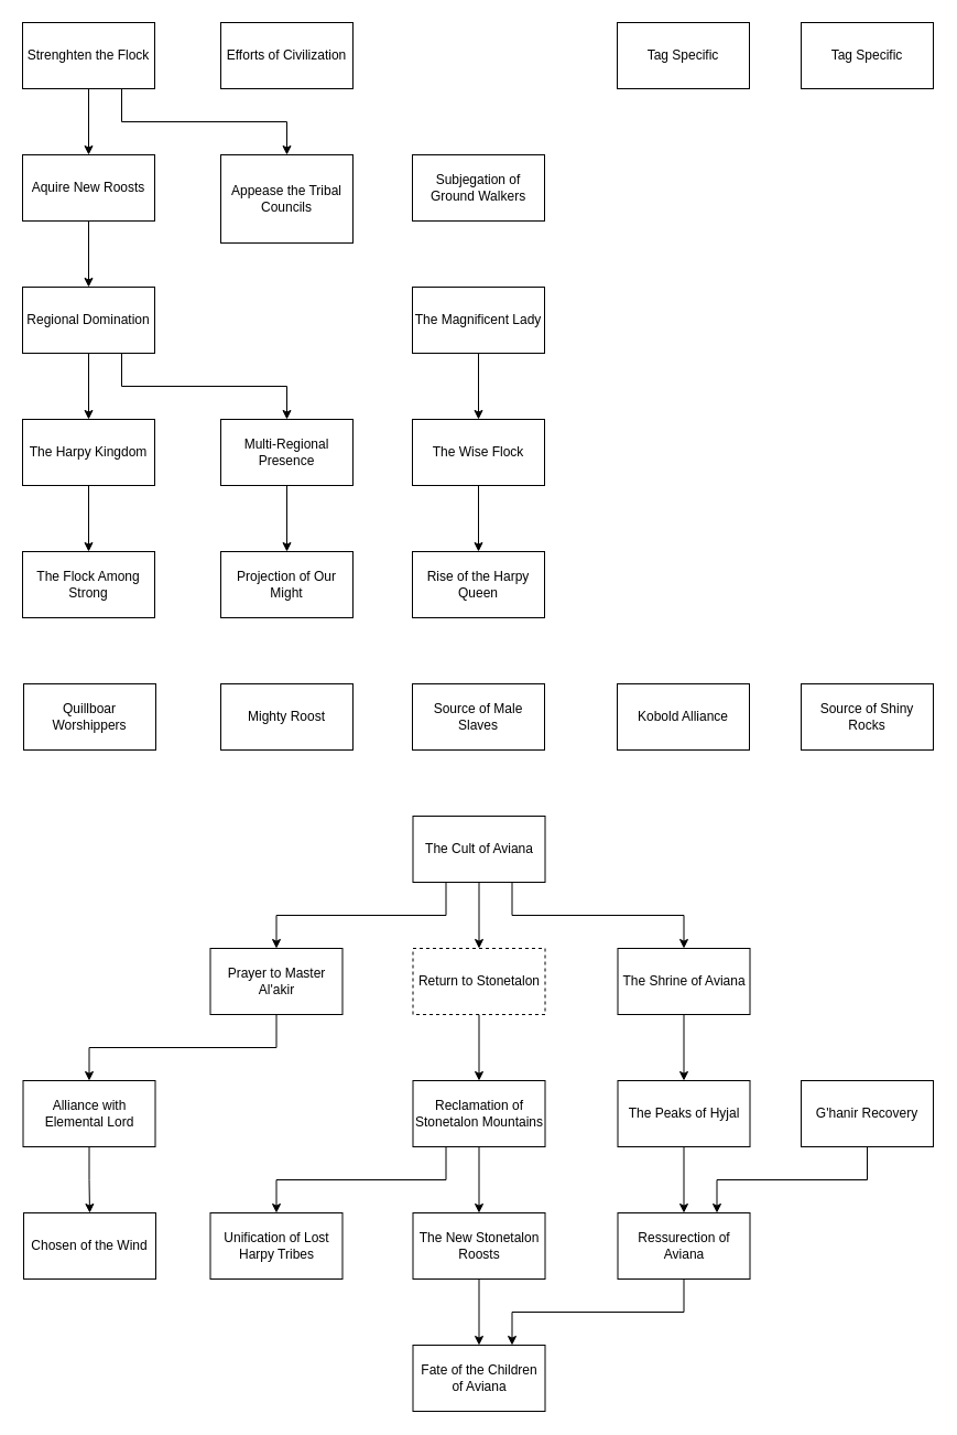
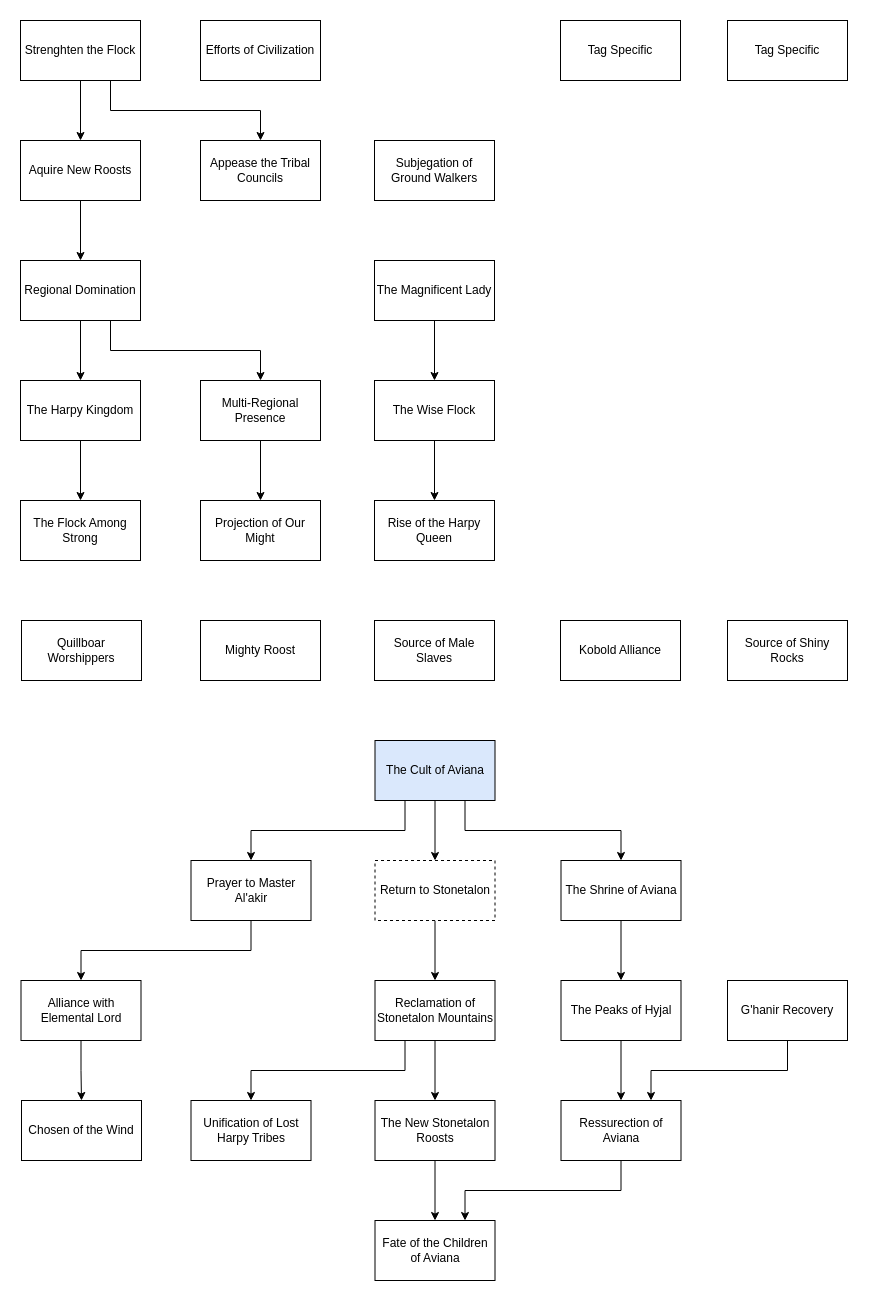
  <mxCell id="0" />
  <mxCell id="1" parent="0" />
  <mxCell id="2" style="edgeStyle=orthogonalEdgeStyle;rounded=0;orthogonalLoop=1;jettySize=auto;html=1;exitX=0.5;exitY=1;exitDx=0;exitDy=0;entryX=0.75;entryY=0;entryDx=0;entryDy=0;" edge="1" parent="1" source="3" target="46"><mxGeometry relative="1" as="geometry" /></mxCell>
  <mxCell id="3" value="G'hanir Recovery" style="rounded=0;whiteSpace=wrap;html=1;" vertex="1" parent="1"><mxGeometry x="727" y="980" width="120" height="60" as="geometry" /></mxCell>
  <mxCell id="4" style="edgeStyle=orthogonalEdgeStyle;rounded=0;orthogonalLoop=1;jettySize=auto;html=1;exitX=0.5;exitY=1;exitDx=0;exitDy=0;" edge="1" parent="1" source="6" target="10"><mxGeometry relative="1" as="geometry" /></mxCell>
  <mxCell id="5" style="edgeStyle=orthogonalEdgeStyle;rounded=0;orthogonalLoop=1;jettySize=auto;html=1;exitX=0.75;exitY=1;exitDx=0;exitDy=0;" edge="1" parent="1" source="6" target="18"><mxGeometry relative="1" as="geometry" /></mxCell>
  <mxCell id="6" value="Strenghten the Flock" style="rounded=0;whiteSpace=wrap;html=1;" vertex="1" parent="1"><mxGeometry width="120" height="60" as="geometry" x="20" y="20" /></mxCell>
  <mxCell id="7" value="Tag Specific" style="rounded=0;whiteSpace=wrap;html=1;" vertex="1" parent="1"><mxGeometry x="560" width="120" height="60" as="geometry" y="20" /></mxCell>
  <mxCell id="8" value="Tag Specific" style="rounded=0;whiteSpace=wrap;html=1;" vertex="1" parent="1"><mxGeometry x="727" width="120" height="60" as="geometry" y="20" /></mxCell>
  <mxCell id="9" style="edgeStyle=orthogonalEdgeStyle;rounded=0;orthogonalLoop=1;jettySize=auto;html=1;exitX=0.5;exitY=1;exitDx=0;exitDy=0;" edge="1" parent="1" source="10" target="13"><mxGeometry relative="1" as="geometry" /></mxCell>
  <mxCell id="10" value="Aquire New Roosts" style="rounded=0;whiteSpace=wrap;html=1;" vertex="1" parent="1"><mxGeometry y="140" width="120" height="60" as="geometry" x="20" /></mxCell>
  <mxCell id="11" style="edgeStyle=orthogonalEdgeStyle;rounded=0;orthogonalLoop=1;jettySize=auto;html=1;exitX=0.5;exitY=1;exitDx=0;exitDy=0;" edge="1" parent="1" source="13" target="15"><mxGeometry relative="1" as="geometry" /></mxCell>
  <mxCell id="12" style="edgeStyle=orthogonalEdgeStyle;rounded=0;orthogonalLoop=1;jettySize=auto;html=1;exitX=0.75;exitY=1;exitDx=0;exitDy=0;" edge="1" parent="1" source="13" target="17"><mxGeometry relative="1" as="geometry" /></mxCell>
  <mxCell id="13" value="Regional Domination" style="rounded=0;whiteSpace=wrap;html=1;" vertex="1" parent="1"><mxGeometry y="260" width="120" height="60" as="geometry" x="20" /></mxCell>
  <mxCell id="14" style="edgeStyle=orthogonalEdgeStyle;rounded=0;orthogonalLoop=1;jettySize=auto;html=1;exitX=0.5;exitY=1;exitDx=0;exitDy=0;" edge="1" parent="1" source="15" target="19"><mxGeometry relative="1" as="geometry" /></mxCell>
  <mxCell id="15" value="The Harpy Kingdom" style="rounded=0;whiteSpace=wrap;html=1;" vertex="1" parent="1"><mxGeometry y="380" width="120" height="60" as="geometry" x="20" /></mxCell>
  <mxCell id="16" style="edgeStyle=orthogonalEdgeStyle;rounded=0;orthogonalLoop=1;jettySize=auto;html=1;exitX=0.5;exitY=1;exitDx=0;exitDy=0;" edge="1" parent="1" source="17" target="26"><mxGeometry relative="1" as="geometry" /></mxCell>
  <mxCell id="17" value="Multi-Regional Presence" style="rounded=0;whiteSpace=wrap;html=1;" vertex="1" parent="1"><mxGeometry x="200" y="380" width="120" height="60" as="geometry" /></mxCell>
- <mxCell id="18" value="Appease the Tribal Councils" style="rounded=0;whiteSpace=wrap;html=1;" vertex="1" parent="1"><mxGeometry x="200" y="140" width="120" height="80" as="geometry" /></mxCell>
+ <mxCell id="18" value="Appease the Tribal Councils" style="rounded=0;whiteSpace=wrap;html=1;" vertex="1" parent="1"><mxGeometry x="200" y="140" width="120" height="60" as="geometry" /></mxCell>
  <mxCell id="19" value="The Flock Among Strong" style="rounded=0;whiteSpace=wrap;html=1;" vertex="1" parent="1"><mxGeometry y="500" width="120" height="60" as="geometry" x="20" /></mxCell>
  <mxCell id="20" value="Subjegation of Ground Walkers" style="rounded=0;whiteSpace=wrap;html=1;" vertex="1" parent="1"><mxGeometry x="374" y="140" width="120" height="60" as="geometry" /></mxCell>
  <mxCell id="21" style="edgeStyle=orthogonalEdgeStyle;rounded=0;orthogonalLoop=1;jettySize=auto;html=1;exitX=0.5;exitY=1;exitDx=0;exitDy=0;" edge="1" parent="1" source="22" target="24"><mxGeometry relative="1" as="geometry" /></mxCell>
  <mxCell id="22" value="The Magnificent Lady" style="rounded=0;whiteSpace=wrap;html=1;" vertex="1" parent="1"><mxGeometry x="374" y="260" width="120" height="60" as="geometry" /></mxCell>
  <mxCell id="23" style="edgeStyle=orthogonalEdgeStyle;rounded=0;orthogonalLoop=1;jettySize=auto;html=1;exitX=0.5;exitY=1;exitDx=0;exitDy=0;" edge="1" parent="1" source="24" target="25"><mxGeometry relative="1" as="geometry" /></mxCell>
  <mxCell id="24" value="The Wise Flock" style="rounded=0;whiteSpace=wrap;html=1;" vertex="1" parent="1"><mxGeometry x="374" y="380" width="120" height="60" as="geometry" /></mxCell>
  <mxCell id="25" value="Rise of the Harpy Queen" style="rounded=0;whiteSpace=wrap;html=1;" vertex="1" parent="1"><mxGeometry x="374" y="500" width="120" height="60" as="geometry" /></mxCell>
  <mxCell id="26" value="Projection of Our Might" style="rounded=0;whiteSpace=wrap;html=1;" vertex="1" parent="1"><mxGeometry x="200" y="500" width="120" height="60" as="geometry" /></mxCell>
  <mxCell id="27" value="Source of Male Slaves" style="rounded=0;whiteSpace=wrap;html=1;" vertex="1" parent="1"><mxGeometry x="374" y="620" width="120" height="60" as="geometry" /></mxCell>
  <mxCell id="28" style="edgeStyle=orthogonalEdgeStyle;rounded=0;orthogonalLoop=1;jettySize=auto;html=1;exitX=0.25;exitY=1;exitDx=0;exitDy=0;" edge="1" parent="1" source="31" target="37"><mxGeometry relative="1" as="geometry" /></mxCell>
  <mxCell id="29" style="edgeStyle=orthogonalEdgeStyle;rounded=0;orthogonalLoop=1;jettySize=auto;html=1;exitX=0.5;exitY=1;exitDx=0;exitDy=0;" edge="1" parent="1" source="31" target="33"><mxGeometry relative="1" as="geometry" /></mxCell>
  <mxCell id="30" style="edgeStyle=orthogonalEdgeStyle;rounded=0;orthogonalLoop=1;jettySize=auto;html=1;exitX=0.75;exitY=1;exitDx=0;exitDy=0;" edge="1" parent="1" source="31" target="35"><mxGeometry relative="1" as="geometry" /></mxCell>
- <mxCell id="31" value="The Cult of Aviana" style="rounded=0;whiteSpace=wrap;html=1;" vertex="1" parent="1"><mxGeometry x="374.5" y="740" width="120" height="60" as="geometry" /></mxCell>
+ <mxCell id="31" value="The Cult of Aviana" style="rounded=0;whiteSpace=wrap;html=1;fillColor=#dae8fc;" vertex="1" parent="1"><mxGeometry x="374.5" y="740" width="120" height="60" as="geometry" /></mxCell>
  <mxCell id="32" style="edgeStyle=orthogonalEdgeStyle;rounded=0;orthogonalLoop=1;jettySize=auto;html=1;exitX=0.5;exitY=1;exitDx=0;exitDy=0;" edge="1" parent="1" source="33" target="42"><mxGeometry relative="1" as="geometry" /></mxCell>
  <mxCell id="33" value="Return to Stonetalon" style="rounded=0;whiteSpace=wrap;html=1;dashed=1;" vertex="1" parent="1"><mxGeometry x="374.5" y="860" width="120" height="60" as="geometry" /></mxCell>
  <mxCell id="34" style="edgeStyle=orthogonalEdgeStyle;rounded=0;orthogonalLoop=1;jettySize=auto;html=1;exitX=0.5;exitY=1;exitDx=0;exitDy=0;" edge="1" parent="1" source="35" target="39"><mxGeometry relative="1" as="geometry" /></mxCell>
  <mxCell id="35" value="The Shrine of Aviana" style="rounded=0;whiteSpace=wrap;html=1;" vertex="1" parent="1"><mxGeometry x="560.5" y="860" width="120" height="60" as="geometry" /></mxCell>
  <mxCell id="36" style="edgeStyle=orthogonalEdgeStyle;rounded=0;orthogonalLoop=1;jettySize=auto;html=1;exitX=0.5;exitY=1;exitDx=0;exitDy=0;" edge="1" parent="1" source="37" target="48"><mxGeometry relative="1" as="geometry" /></mxCell>
  <mxCell id="37" value="Prayer to Master Al'akir" style="rounded=0;whiteSpace=wrap;html=1;" vertex="1" parent="1"><mxGeometry x="190.5" y="860" width="120" height="60" as="geometry" /></mxCell>
  <mxCell id="38" style="edgeStyle=orthogonalEdgeStyle;rounded=0;orthogonalLoop=1;jettySize=auto;html=1;exitX=0.5;exitY=1;exitDx=0;exitDy=0;" edge="1" parent="1" source="39" target="46"><mxGeometry relative="1" as="geometry" /></mxCell>
  <mxCell id="39" value="The Peaks of Hyjal" style="rounded=0;whiteSpace=wrap;html=1;" vertex="1" parent="1"><mxGeometry x="560.5" y="980" width="120" height="60" as="geometry" /></mxCell>
  <mxCell id="40" style="edgeStyle=orthogonalEdgeStyle;rounded=0;orthogonalLoop=1;jettySize=auto;html=1;exitX=0.5;exitY=1;exitDx=0;exitDy=0;entryX=0.5;entryY=0;entryDx=0;entryDy=0;" edge="1" parent="1" source="42" target="44"><mxGeometry relative="1" as="geometry" /></mxCell>
  <mxCell id="41" style="edgeStyle=orthogonalEdgeStyle;rounded=0;orthogonalLoop=1;jettySize=auto;html=1;exitX=0.25;exitY=1;exitDx=0;exitDy=0;" edge="1" parent="1" source="42" target="51"><mxGeometry relative="1" as="geometry" /></mxCell>
  <mxCell id="42" value="Reclamation of Stonetalon Mountains" style="rounded=0;whiteSpace=wrap;html=1;" vertex="1" parent="1"><mxGeometry x="374.5" y="980" width="120" height="60" as="geometry" /></mxCell>
  <mxCell id="43" style="edgeStyle=orthogonalEdgeStyle;rounded=0;orthogonalLoop=1;jettySize=auto;html=1;exitX=0.5;exitY=1;exitDx=0;exitDy=0;" edge="1" parent="1" source="44" target="50"><mxGeometry relative="1" as="geometry" /></mxCell>
  <mxCell id="44" value="The New Stonetalon Roosts" style="rounded=0;whiteSpace=wrap;html=1;" vertex="1" parent="1"><mxGeometry x="374.5" y="1100" width="120" height="60" as="geometry" /></mxCell>
  <mxCell id="45" style="edgeStyle=orthogonalEdgeStyle;rounded=0;orthogonalLoop=1;jettySize=auto;html=1;exitX=0.5;exitY=1;exitDx=0;exitDy=0;entryX=0.75;entryY=0;entryDx=0;entryDy=0;" edge="1" parent="1" source="46" target="50"><mxGeometry relative="1" as="geometry" /></mxCell>
  <mxCell id="46" value="Ressurection of Aviana" style="rounded=0;whiteSpace=wrap;html=1;" vertex="1" parent="1"><mxGeometry x="560.5" y="1100" width="120" height="60" as="geometry" /></mxCell>
  <mxCell id="47" style="edgeStyle=orthogonalEdgeStyle;rounded=0;orthogonalLoop=1;jettySize=auto;html=1;" edge="1" parent="1" source="48" target="49"><mxGeometry relative="1" as="geometry" /></mxCell>
  <mxCell id="48" value="Alliance with Elemental Lord" style="rounded=0;whiteSpace=wrap;html=1;" vertex="1" parent="1"><mxGeometry x="20.5" y="980" width="120" height="60" as="geometry" /></mxCell>
  <mxCell id="49" value="Chosen of the Wind" style="rounded=0;whiteSpace=wrap;html=1;" vertex="1" parent="1"><mxGeometry x="21" y="1100" width="120" height="60" as="geometry" /></mxCell>
  <mxCell id="50" value="Fate of the Children of Aviana" style="rounded=0;whiteSpace=wrap;html=1;" vertex="1" parent="1"><mxGeometry x="374.5" y="1220" width="120" height="60" as="geometry" /></mxCell>
  <mxCell id="51" value="Unification of Lost Harpy Tribes" style="rounded=0;whiteSpace=wrap;html=1;" vertex="1" parent="1"><mxGeometry x="190.5" y="1100" width="120" height="60" as="geometry" /></mxCell>
  <mxCell id="52" value="Mighty Roost" style="rounded=0;whiteSpace=wrap;html=1;" vertex="1" parent="1"><mxGeometry x="200" y="620" width="120" height="60" as="geometry" /></mxCell>
  <mxCell id="53" value="Quillboar Worshippers" style="rounded=0;whiteSpace=wrap;html=1;" vertex="1" parent="1"><mxGeometry x="21" y="620" width="120" height="60" as="geometry" /></mxCell>
  <mxCell id="54" value="Efforts of Civilization" style="rounded=0;whiteSpace=wrap;html=1;" vertex="1" parent="1"><mxGeometry x="200" width="120" height="60" as="geometry" y="20" /></mxCell>
  <mxCell id="55" value="Kobold Alliance" style="rounded=0;whiteSpace=wrap;html=1;" vertex="1" parent="1"><mxGeometry x="560" y="620" width="120" height="60" as="geometry" /></mxCell>
  <mxCell id="56" value="Source of Shiny Rocks" style="rounded=0;whiteSpace=wrap;html=1;" vertex="1" parent="1"><mxGeometry x="727" y="620" width="120" height="60" as="geometry" /></mxCell>
